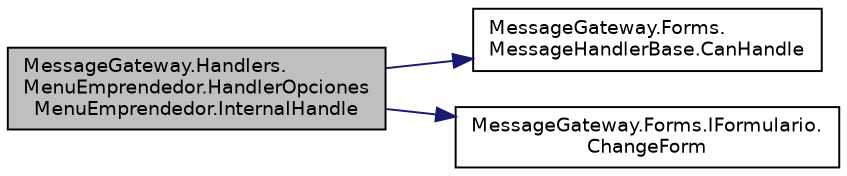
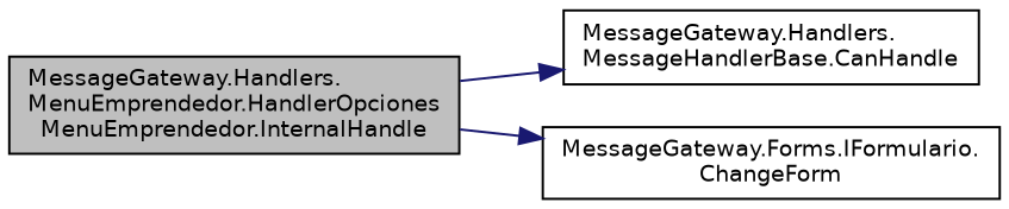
  digraph {
    rankdir=LR
    node [color=black fillcolor=white fontname=Helvetica fontsize=10 shape=record style=filled]
    edge [color=midnightblue fontname=Helvetica fontsize=10 labelfontname=Helvetica labelfontsize=10 style=solid]
    n1 [fillcolor=grey75 fontcolor=black height=0.2 label="MessageGateway.Handlers.\lMenuEmprendedor.HandlerOpciones\lMenuEmprendedor.InternalHandle" width=0.4]
-   n2 [height=0.2 label="MessageGateway.Forms.\lMessageHandlerBase.CanHandle" width=0.4]
+   n2 [height=0.2 label="MessageGateway.Handlers.\lMessageHandlerBase.CanHandle" width=0.4]
    n3 [height=0.2 label="MessageGateway.Forms.IFormulario.\lChangeForm" width=0.4]
    n1 -> n2
    n1 -> n3
  }
